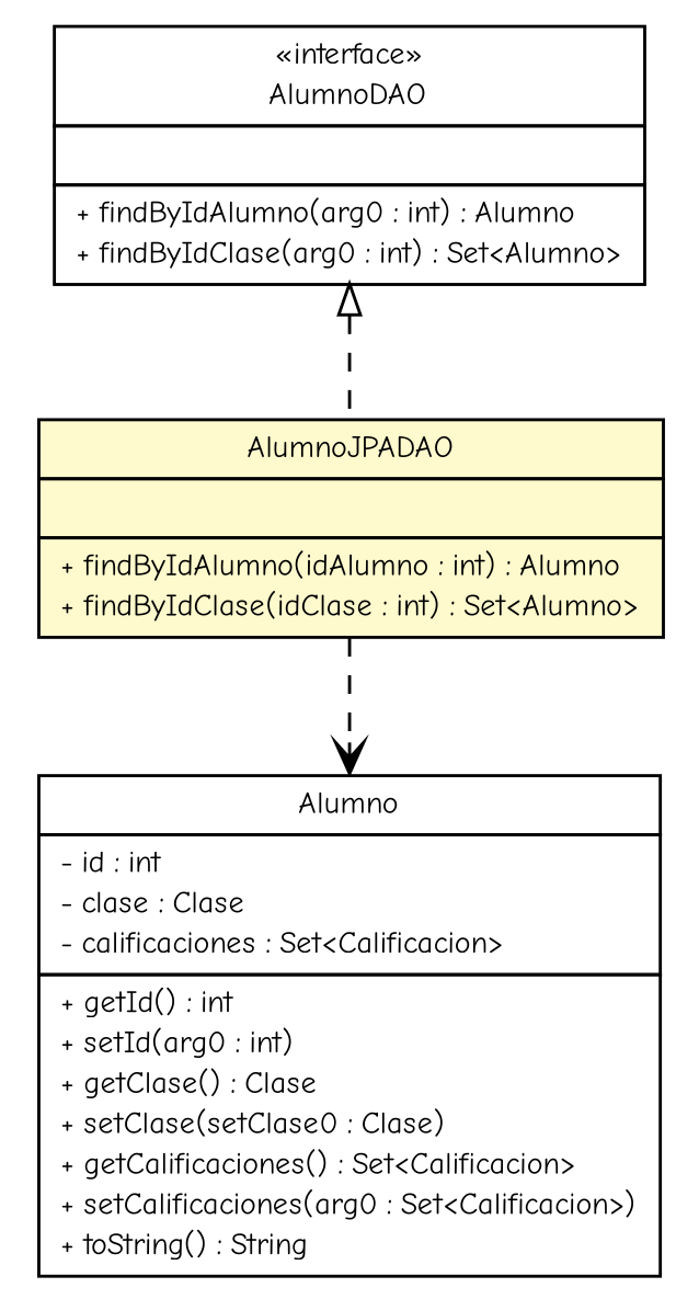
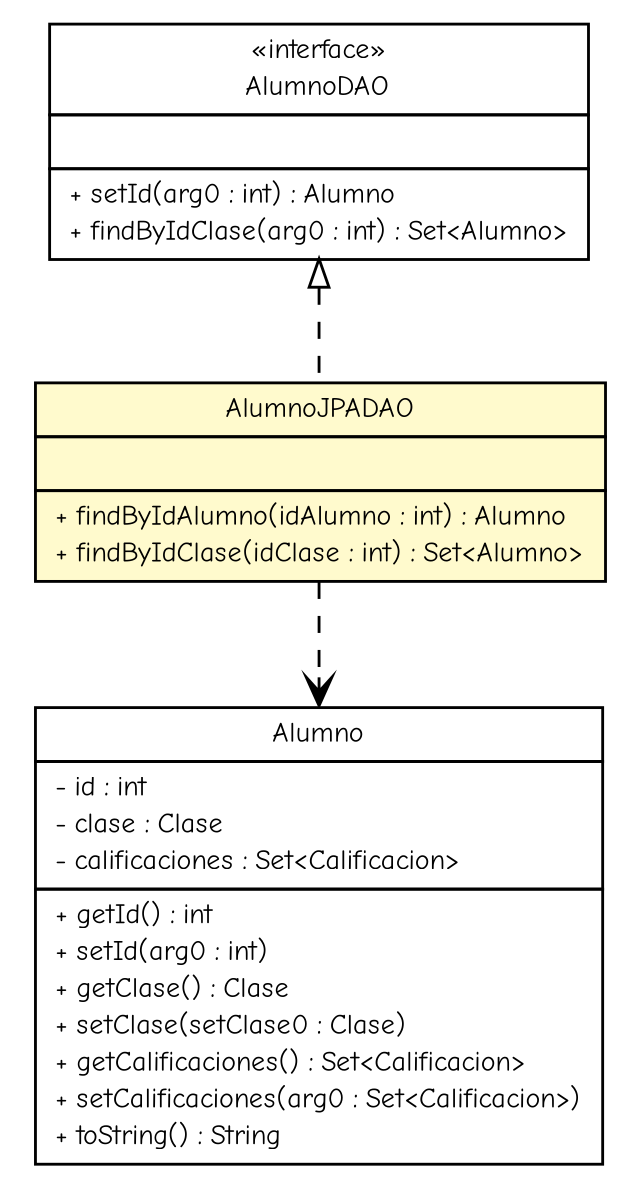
  digraph {
    fontname="Comic Neue"
    nodesep=0.25
    ranksep=0.5
    node [fontcolor=black fontname="Comic Neue" fontsize=10.0 shape=plaintext]
    edge [fontname="Comic Neue" headport=p labelfontname=Helvetica labelfontsize=10 style=dashed tailport=p]
    n1 [label=<<table title="curso.java.app.miniclase.dao.jpa.AlumnoJPADAO" border="0" cellborder="1" cellspacing="0" cellpadding="2" port="p" bgcolor="lemonChiffon" href="./AlumnoJPADAO.html"> 		<tr><td><table border="0" cellspacing="0" cellpadding="1"> <tr><td align="center" balign="center"> AlumnoJPADAO </td></tr> 		</table></td></tr> 		<tr><td><table border="0" cellspacing="0" cellpadding="1"> <tr><td align="left" balign="left">  </td></tr> 		</table></td></tr> 		<tr><td><table border="0" cellspacing="0" cellpadding="1"> <tr><td align="left" balign="left"> + findByIdAlumno(idAlumno : int) : Alumno </td></tr> <tr><td align="left" balign="left"> + findByIdClase(idClase : int) : Set&lt;Alumno&gt; </td></tr> 		</table></td></tr> 		</table>>]
    n2 [label=<<table title="curso.java.app.miniclase.pojosanotados.Alumno" border="0" cellborder="1" cellspacing="0" cellpadding="2" port="p" href="http://java.sun.com/j2se/1.4.2/docs/api/curso/java/app/miniclase/pojosanotados/Alumno.html"> 		<tr><td><table border="0" cellspacing="0" cellpadding="1"> <tr><td align="center" balign="center"> Alumno </td></tr> 		</table></td></tr> 		<tr><td><table border="0" cellspacing="0" cellpadding="1"> <tr><td align="left" balign="left"> - id : int </td></tr> <tr><td align="left" balign="left"> - clase : Clase </td></tr> <tr><td align="left" balign="left"> - calificaciones : Set&lt;Calificacion&gt; </td></tr> 		</table></td></tr> 		<tr><td><table border="0" cellspacing="0" cellpadding="1"> <tr><td align="left" balign="left"> + getId() : int </td></tr> <tr><td align="left" balign="left"> + setId(arg0 : int) </td></tr> <tr><td align="left" balign="left"> + getClase() : Clase </td></tr> <tr><td align="left" balign="left"> + setClase(setClase0 : Clase) </td></tr> <tr><td align="left" balign="left"> + getCalificaciones() : Set&lt;Calificacion&gt; </td></tr> <tr><td align="left" balign="left"> + setCalificaciones(arg0 : Set&lt;Calificacion&gt;) </td></tr> <tr><td align="left" balign="left"> + toString() : String </td></tr> 		</table></td></tr> 		</table>>]
-   n3 [label=<<table title="curso.java.app.miniclase.dao.AlumnoDAO" border="0" cellborder="1" cellspacing="0" cellpadding="2" port="p" href="http://java.sun.com/j2se/1.4.2/docs/api/curso/java/app/miniclase/dao/AlumnoDAO.html"> 		<tr><td><table border="0" cellspacing="0" cellpadding="1"> <tr><td align="center" balign="center"> &#171;interface&#187; </td></tr> <tr><td align="center" balign="center"> AlumnoDAO </td></tr> 		</table></td></tr> 		<tr><td><table border="0" cellspacing="0" cellpadding="1"> <tr><td align="left" balign="left">  </td></tr> 		</table></td></tr> 		<tr><td><table border="0" cellspacing="0" cellpadding="1"> <tr><td align="left" balign="left"> + findByIdAlumno(arg0 : int) : Alumno </td></tr> <tr><td align="left" balign="left"> + findByIdClase(arg0 : int) : Set&lt;Alumno&gt; </td></tr> 		</table></td></tr> 		</table>>]
+   n3 [label=<<table title="curso.java.app.miniclase.dao.AlumnoDAO" border="0" cellborder="1" cellspacing="0" cellpadding="2" port="p" href="http://java.sun.com/j2se/1.4.2/docs/api/curso/java/app/miniclase/dao/AlumnoDAO.html"> 		<tr><td><table border="0" cellspacing="0" cellpadding="1"> <tr><td align="center" balign="center"> &#171;interface&#187; </td></tr> <tr><td align="center" balign="center"> AlumnoDAO </td></tr> 		</table></td></tr> 		<tr><td><table border="0" cellspacing="0" cellpadding="1"> <tr><td align="left" balign="left">  </td></tr> 		</table></td></tr> 		<tr><td><table border="0" cellspacing="0" cellpadding="1"> <tr><td align="left" balign="left"> + setId(arg0 : int) : Alumno </td></tr> <tr><td align="left" balign="left"> + findByIdClase(arg0 : int) : Set&lt;Alumno&gt; </td></tr> 		</table></td></tr> 		</table>>]
    n1 -> n2 [arrowhead=open color=black fontcolor=black fontsize=10.0]
    n3 -> n1 [arrowtail=empty dir=back fontsize=10]
  }
